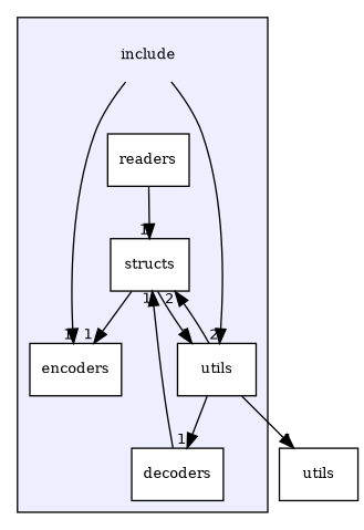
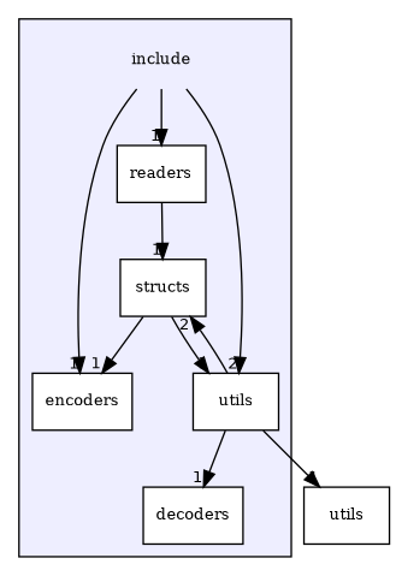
  digraph {
    compound=true
    fontname="DejaVu Serif"
    node [fontname="DejaVu Serif" fontsize=10 shape=box color=black fillcolor=white style=filled]
    edge [fontname="DejaVu Serif" headlabel=1 labeldistance=1.5 labelfontname=Helvetica labelfontsize=10]
    n1 [label=include shape=plaintext color="" fillcolor="" style=""]
    n2 [label=decoders]
    n3 [label=encoders]
    n4 [label=readers]
    n5 [label=structs]
    n6 [label=utils]
    n7 [label=utils color="" fillcolor="" style=""]
    subgraph cluster_1 {
      bgcolor="#eeeeff"
      pencolor=black
      n1
      n2
      n3
      n4
      n5
      n6
    }
    n1 -> n3
+   n1 -> n4
    n1 -> n6 [headlabel=2]
-   n2 -> n5
    n4 -> n5
    n5 -> n3
    n5 -> n6
    n6 -> n2
    n6 -> n5 [headlabel=2]
    n6 -> n7
  }
